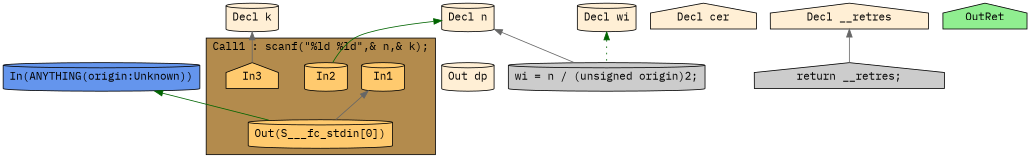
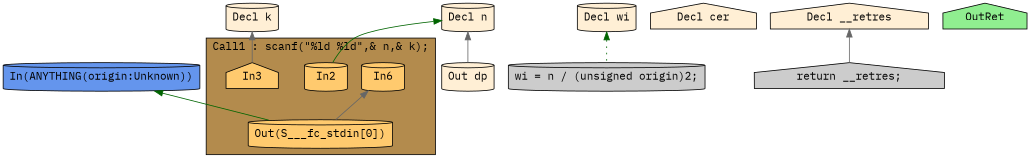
  digraph {
    fontname="IBM Plex Mono"
    rankdir=TB
    node [fillcolor="#FFEFD5" fontname="IBM Plex Mono" shape=cylinder style=filled]
    edge [color=gray40 dir=back fontname="IBM Plex Mono"]
-   n1 [fillcolor="#FFCA6E" label=In1]
+   n1 [fillcolor="#FFCA6E" label=In6]
    n2 [fillcolor="#FFCA6E" label=In2]
    n3 [fillcolor="#FFCA6E" label=In3 shape=house]
    n4 [fillcolor="#FFCA6E" label="Out(S___fc_stdin[0])"]
    n5 [label="Decl n"]
    n6 [fillcolor="#CCCCCC" label="wi = n / (unsigned origin)2;"]
    n7 [label="Decl k"]
    n8 [label="Out dp"]
    n9 [label="Decl cer" shape=house]
    n10 [label="Decl wi"]
    n11 [label="Decl __retres" shape=house]
    n12 [fillcolor="#CCCCCC" label="return __retres;" shape=house]
    n13 [fillcolor="#90EE90" label=OutRet shape=house]
    n14 [fillcolor="#6495ED" label="In(ANYTHING(origin:Unknown))"]
    subgraph cluster_1 {
      fillcolor="#B38B4D"
      label="Call1 : scanf(\"%ld %ld\",& n,& k);"
      style=filled
      n1
      n2
      n3
      n4
    }
    n1 -> n4
    n5 -> n2 [color=darkgreen]
-   n5 -> n6
+   n5 -> n8
    n7 -> n3
    n10 -> n6 [color=darkgreen style=dotted]
    n11 -> n12
    n14 -> n4 [color=darkgreen]
  }
